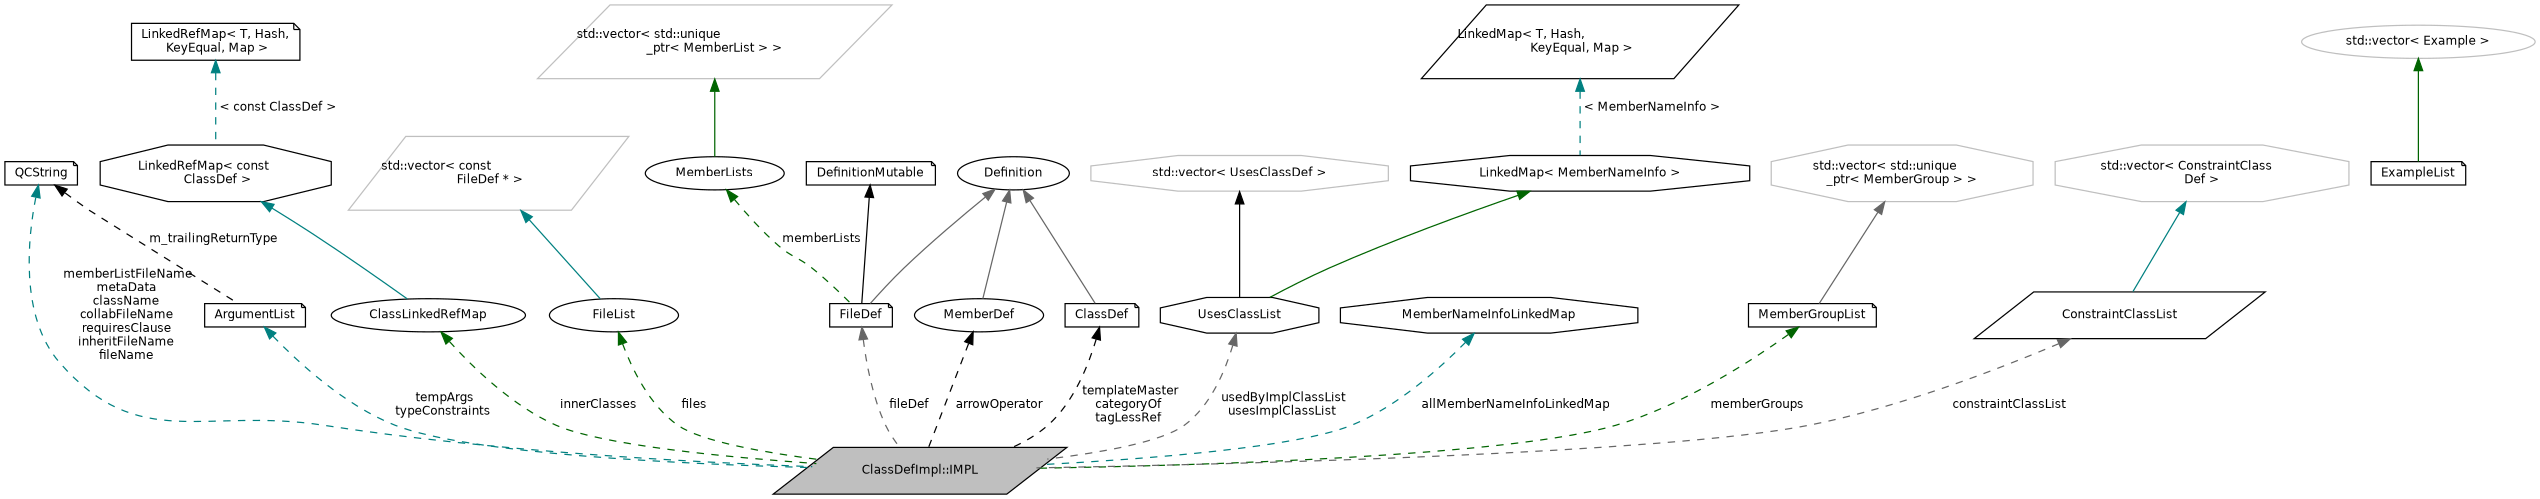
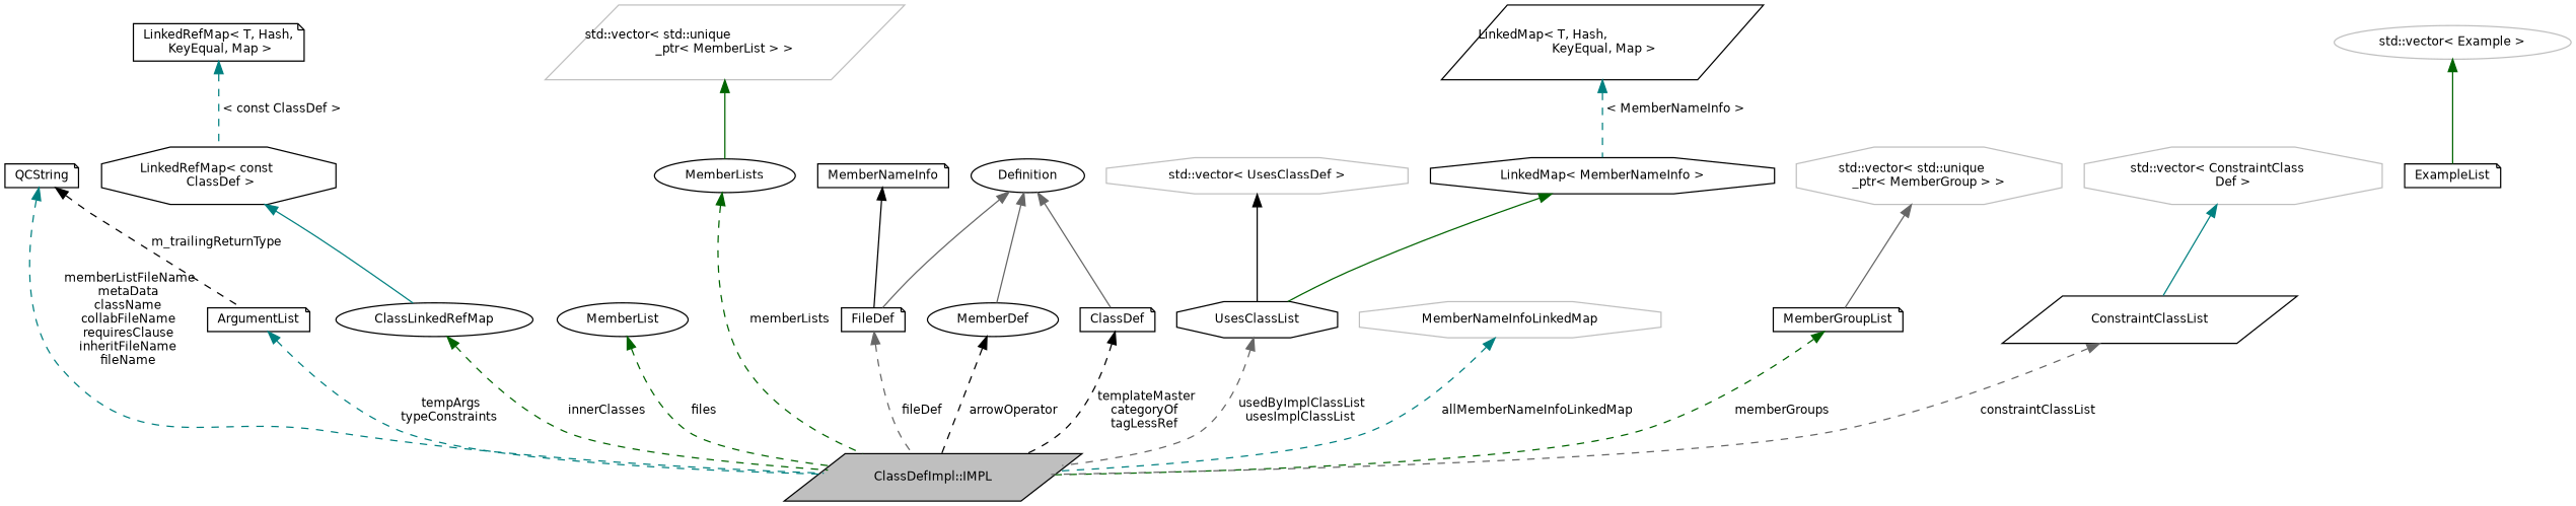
  digraph {
    rankdir=TB
    node [color=black fillcolor=white fontname=Helvetica fontsize=10 shape=note style=filled]
    edge [color=teal dir=back fontname=Helvetica fontsize=10 labelfontname=Helvetica labelfontsize=10 style=dashed]
    n1 [fillcolor=grey75 fontcolor=black height=0.2 label="ClassDefImpl::IMPL" shape=parallelogram width=0.4]
    n2 [height=0.2 label=QCString width=0.4]
    n3 [height=0.2 label=ArgumentList width=0.4]
    n4 [height=0.2 label=ClassLinkedRefMap shape=ellipse width=0.4]
    n5 [height=0.2 label="LinkedRefMap\< const\l ClassDef \>" shape=octagon width=0.4]
    n6 [height=0.2 label="LinkedRefMap\< T, Hash,\l KeyEqual, Map \>" width=0.4]
-   n7 [height=0.2 label=FileList shape=ellipse width=0.4]
-   n8 [color=grey75 height=0.2 label="std::vector\< const\l FileDef * \>" shape=parallelogram width=0.4]
+   n7 [height=0.2 label=MemberList shape=ellipse width=0.4]
    n9 [height=0.2 label=MemberLists shape=ellipse width=0.4]
    n10 [color=grey75 height=0.2 label="std::vector\< std::unique\l_ptr\< MemberList \> \>" shape=parallelogram width=0.4]
    n11 [height=0.2 label=FileDef width=0.4]
-   n12 [height=0.2 label=DefinitionMutable width=0.4]
+   n12 [height=0.2 label=MemberNameInfo width=0.4]
    n13 [height=0.2 label=Definition shape=ellipse width=0.4]
    n14 [height=0.2 label=MemberDef shape=ellipse width=0.4]
    n15 [height=0.2 label=ClassDef width=0.4]
    n16 [height=0.2 label=UsesClassList shape=octagon width=0.4]
    n17 [color=grey75 height=0.2 label="std::vector\< UsesClassDef \>" shape=octagon width=0.4]
-   n18 [height=0.2 label=MemberNameInfoLinkedMap shape=octagon width=0.4]
+   n18 [color=grey75 height=0.2 label=MemberNameInfoLinkedMap shape=octagon width=0.4]
    n19 [height=0.2 label="LinkedMap\< MemberNameInfo \>" shape=octagon width=0.4]
    n20 [height=0.2 label="LinkedMap\< T, Hash,\l KeyEqual, Map \>" shape=parallelogram width=0.4]
    n21 [height=0.2 label=ExampleList width=0.4]
    n22 [color=grey75 height=0.2 label="std::vector\< Example \>" shape=ellipse width=0.4]
    n23 [height=0.2 label=MemberGroupList width=0.4]
    n24 [color=grey75 height=0.2 label="std::vector\< std::unique\l_ptr\< MemberGroup \> \>" shape=octagon width=0.4]
    n25 [height=0.2 label=ConstraintClassList shape=parallelogram width=0.4]
    n26 [color=grey75 height=0.2 label="std::vector\< ConstraintClass\lDef \>" shape=octagon width=0.4]
    n2 -> n1 [label=" memberListFileName\nmetaData\nclassName\ncollabFileName\nrequiresClause\ninheritFileName\nfileName"]
    n2 -> n3 [color=black label=" m_trailingReturnType"]
    n3 -> n1 [label=" tempArgs\ntypeConstraints"]
    n4 -> n1 [color=darkgreen label=" innerClasses"]
    n5 -> n4 [style=solid]
    n6 -> n5 [label=" \< const ClassDef \>"]
    n7 -> n1 [color=darkgreen label=" files"]
-   n8 -> n7 [style=solid]
-   n9 -> n11 [color=darkgreen label=" memberLists"]
+   n9 -> n1 [color=darkgreen label=" memberLists"]
    n10 -> n9 [color=darkgreen style=solid]
    n11 -> n1 [color=gray40 label=" fileDef"]
    n12 -> n11 [color=black style=solid]
    n13 -> n11 [color=gray40 style=solid]
    n13 -> n14 [color=gray40 style=solid]
    n13 -> n15 [color=gray40 style=solid]
    n14 -> n1 [color=black label=" arrowOperator"]
    n15 -> n1 [color=black label=" templateMaster\ncategoryOf\ntagLessRef"]
    n16 -> n1 [color=gray40 label=" usedByImplClassList\nusesImplClassList"]
    n17 -> n16 [color=black style=solid]
    n18 -> n1 [label=" allMemberNameInfoLinkedMap"]
    n19 -> n16 [color=darkgreen style=solid]
    n20 -> n19 [label=" \< MemberNameInfo \>"]
    n22 -> n21 [color=darkgreen style=solid]
    n23 -> n1 [color=darkgreen label=" memberGroups"]
    n24 -> n23 [color=gray40 style=solid]
    n25 -> n1 [color=gray40 label=" constraintClassList"]
    n26 -> n25 [style=solid]
  }
